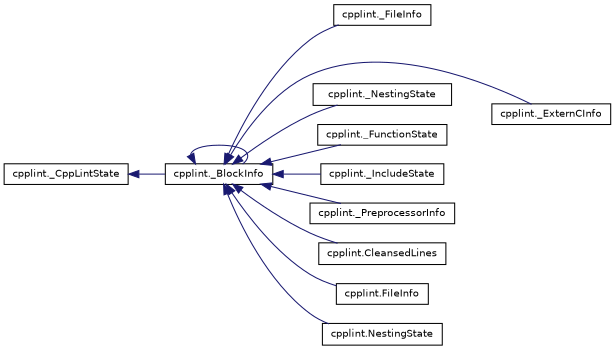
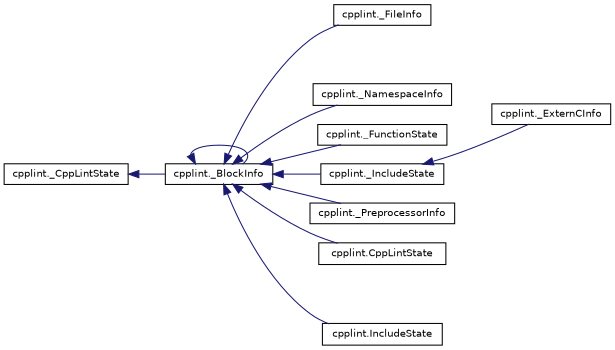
  digraph {
    rankdir=LR
    node [color=black fillcolor=white fontname=Helvetica fontsize=10 shape=record style=filled]
    edge [color=midnightblue dir=back fontname=Helvetica fontsize=10 labelfontname=Helvetica labelfontsize=10 style=solid]
    n1 [height=0.2 label="cpplint._BlockInfo" width=0.4]
    n2 [height=0.2 label="cpplint._FileInfo" width=0.4]
    n3 [height=0.2 label="cpplint._ExternCInfo" width=0.4]
-   n4 [height=0.2 label="cpplint._NestingState" width=0.4]
+   n4 [height=0.2 label="cpplint._NamespaceInfo" width=0.4]
    n5 [height=0.2 label="cpplint._FunctionState" width=0.4]
    n6 [height=0.2 label="cpplint._IncludeState" width=0.4]
    n7 [height=0.2 label="cpplint._PreprocessorInfo" width=0.4]
-   n8 [height=0.2 label="cpplint.CleansedLines" width=0.4]
-   n9 [height=0.2 label="cpplint.FileInfo" width=0.4]
-   n10 [height=0.2 label="cpplint.NestingState" width=0.4]
+   n8 [height=0.2 label="cpplint.CppLintState" width=0.4]
+   n10 [height=0.2 label="cpplint.IncludeState" width=0.4]
    n11 [height=0.2 label="cpplint._CppLintState" width=0.4]
    n1 -> n1
    n1 -> n2
-   n1 -> n3
+   n6 -> n3
    n1 -> n4
    n1 -> n5
    n1 -> n6
    n1 -> n7
    n1 -> n8
-   n1 -> n9
    n1 -> n10
    n11 -> n1
  }
